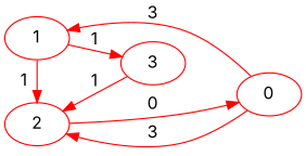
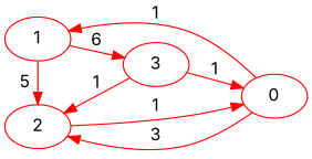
  digraph {
    fontname=Inter
    rankdir=LR
    ranksep=equally
    node [color=red fontname=Inter]
    edge [color=red fontname=Inter]
    1
    2
    0
    3
    subgraph sub_1 {
      rank=same
      1
      2
    }
    subgraph sub_2 {
      rank=same
      0
    }
    subgraph sub_3 {
      rank=same
      3
    }
    subgraph sub_4 {
      rank=same
    }
-   1 -> 2 [label=1]
-   1 -> 3 [label=1]
-   2 -> 0 [label=0]
-   0 -> 1 [label=3]
+   1 -> 2 [label=5]
+   1 -> 3 [label=6]
+   2 -> 0 [label=1]
+   0 -> 1 [label=1]
    0 -> 2 [label=3]
    3 -> 2 [label=1]
+   3 -> 0 [label=1]
  }
